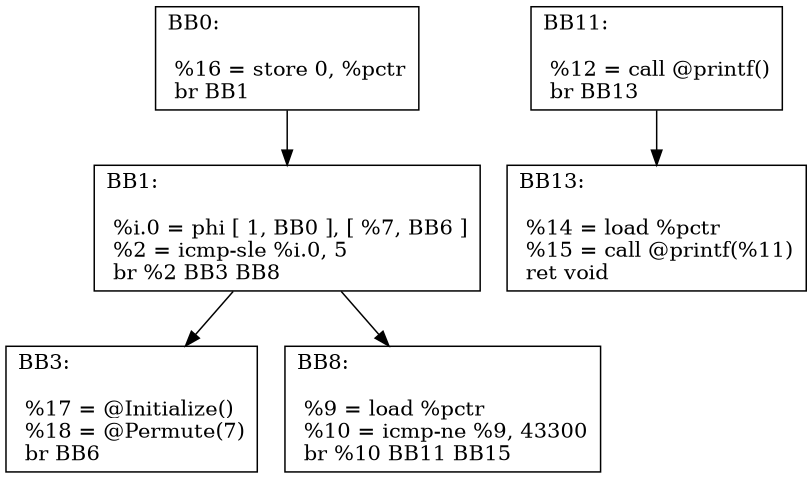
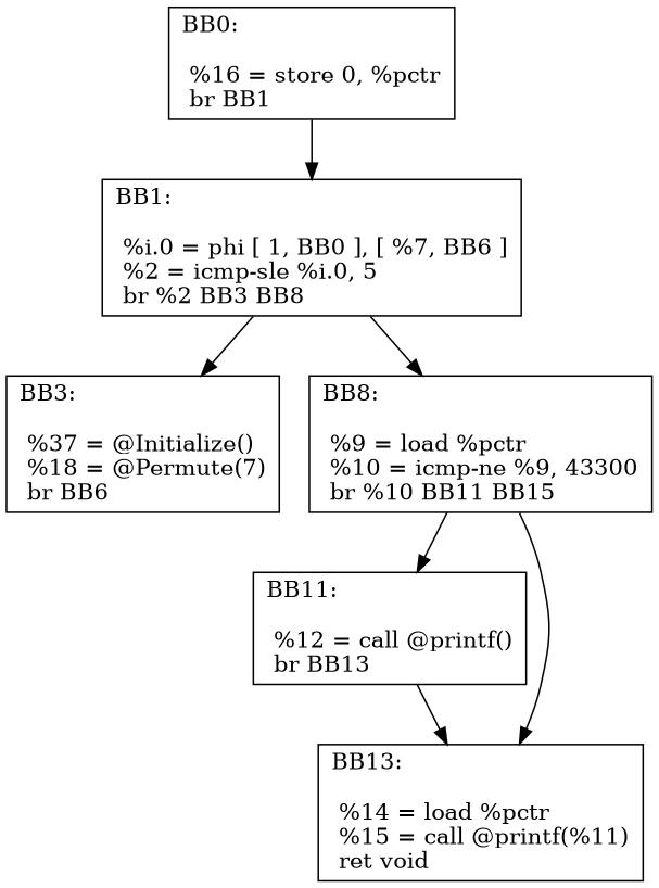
  digraph {
    node [shape=record]
    n1 [label="{BB0:\l\l  %16 = store 0,  %pctr\l br  BB1\l}"]
    n2 [label="{BB1:\l\l  %i.0 = phi [ 1, BB0 ], [  %7, BB6 ]\l %2 = icmp-sle %i.0,  5\l br %2 BB3 BB8\l}"]
-   n3 [label="{BB3:\l\l  %17 = @Initialize()\l %18 = @Permute(7)\l br  BB6\l}"]
+   n3 [label="{BB3:\l\l  %37 = @Initialize()\l %18 = @Permute(7)\l br  BB6\l}"]
    n4 [label="{BB8:\l\l  %9 = load %pctr\l %10 = icmp-ne %9,  43300\l br %10 BB11 BB15\l}"]
    n5 [label="{BB11:\l\l  %12 = call @printf()\l br  BB13\l}"]
    n6 [label="{BB13:\l\l  %14 = load %pctr\l %15 = call @printf(%11)\l ret void\l}"]
    n1 -> n2
    n2 -> n3
    n2 -> n4
+   n4 -> n5
+   n4 -> n6
    n5 -> n6
  }
